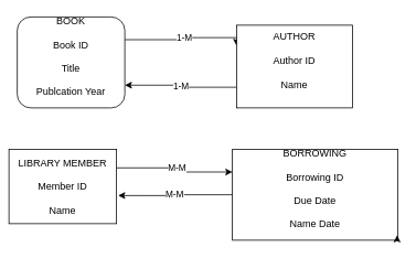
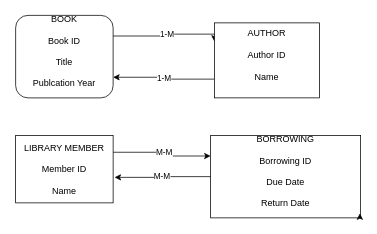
  <mxCell id="0" />
  <mxCell id="1" parent="0" />
  <mxCell id="2" value="1-M" style="edgeStyle=orthogonalEdgeStyle;rounded=0;orthogonalLoop=1;jettySize=auto;html=1;exitX=1;exitY=0.25;exitDx=0;exitDy=0;entryX=0;entryY=0.25;entryDx=0;entryDy=0;" edge="1" parent="1" source="3" target="8"><mxGeometry relative="1" as="geometry"><Array as="points"><mxPoint x="215" y="48" /><mxPoint x="215" y="45" /></Array></mxGeometry></mxCell>
  <mxCell id="3" value="BOOK&lt;div&gt;&lt;br&gt;&lt;/div&gt;&lt;div&gt;Book ID&lt;/div&gt;&lt;div&gt;&lt;br&gt;&lt;/div&gt;&lt;div&gt;Title&lt;/div&gt;&lt;div&gt;&lt;br&gt;&lt;/div&gt;&lt;div&gt;Publcation Year&lt;/div&gt;&lt;div&gt;&lt;br&gt;&lt;/div&gt;" style="whiteSpace=wrap;html=1;rounded=1;" vertex="1" parent="1"><mxGeometry y="20" width="130" height="110" as="geometry" x="20" /></mxCell>
  <mxCell id="4" value="M-M" style="edgeStyle=orthogonalEdgeStyle;rounded=0;orthogonalLoop=1;jettySize=auto;html=1;exitX=1;exitY=0.25;exitDx=0;exitDy=0;entryX=0;entryY=0.25;entryDx=0;entryDy=0;" edge="1" parent="1" source="5" target="6"><mxGeometry relative="1" as="geometry"><Array as="points"><mxPoint x="220" y="203" /><mxPoint x="220" y="208" /></Array></mxGeometry></mxCell>
- <mxCell id="5" value="LIBRARY MEMBER&lt;div&gt;&lt;br&gt;&lt;div&gt;Member ID&lt;/div&gt;&lt;div&gt;&lt;br&gt;&lt;/div&gt;&lt;div&gt;Name&lt;/div&gt;&lt;/div&gt;" style="rounded=0;whiteSpace=wrap;html=1;" vertex="1" parent="1"><mxGeometry x="10" y="180" width="130" height="90" as="geometry" /></mxCell>
- <mxCell id="6" value="BORROWING&lt;div&gt;&lt;br&gt;&lt;/div&gt;&lt;div&gt;Borrowing ID&lt;/div&gt;&lt;div&gt;&lt;br&gt;&lt;/div&gt;&lt;div&gt;Due Date&lt;/div&gt;&lt;div&gt;&lt;br&gt;&lt;/div&gt;&lt;div&gt;Name Date&lt;/div&gt;&lt;div&gt;&lt;br&gt;&lt;/div&gt;" style="rounded=0;whiteSpace=wrap;html=1;" vertex="1" parent="1"><mxGeometry x="280" y="180" width="200" height="110" as="geometry" /></mxCell>
+ <mxCell id="5" value="LIBRARY MEMBER&lt;div&gt;&lt;br&gt;&lt;div&gt;Member ID&lt;/div&gt;&lt;div&gt;&lt;br&gt;&lt;/div&gt;&lt;div&gt;Name&lt;/div&gt;&lt;/div&gt;" style="rounded=0;whiteSpace=wrap;html=1;" vertex="1" parent="1"><mxGeometry y="180" width="130" height="90" as="geometry" x="20" /></mxCell>
+ <mxCell id="6" value="BORROWING&lt;div&gt;&lt;br&gt;&lt;/div&gt;&lt;div&gt;Borrowing ID&lt;/div&gt;&lt;div&gt;&lt;br&gt;&lt;/div&gt;&lt;div&gt;Due Date&lt;/div&gt;&lt;div&gt;&lt;br&gt;&lt;/div&gt;&lt;div&gt;Return Date&lt;/div&gt;&lt;div&gt;&lt;br&gt;&lt;/div&gt;" style="rounded=0;whiteSpace=wrap;html=1;" vertex="1" parent="1"><mxGeometry x="280" y="180" width="200" height="110" as="geometry" /></mxCell>
  <mxCell id="7" value="1-M" style="edgeStyle=orthogonalEdgeStyle;rounded=0;orthogonalLoop=1;jettySize=auto;html=1;exitX=0;exitY=0.75;exitDx=0;exitDy=0;entryX=1;entryY=0.75;entryDx=0;entryDy=0;" edge="1" parent="1" source="8" target="3"><mxGeometry relative="1" as="geometry" /></mxCell>
  <mxCell id="8" value="AUTHOR&lt;div&gt;&lt;br&gt;&lt;/div&gt;&lt;div&gt;Author ID&lt;/div&gt;&lt;div&gt;&lt;br&gt;&lt;/div&gt;&lt;div&gt;Name&lt;/div&gt;&lt;div&gt;&lt;br&gt;&lt;/div&gt;" style="rounded=0;whiteSpace=wrap;html=1;" vertex="1" parent="1"><mxGeometry x="285" y="30" width="140" height="100" as="geometry" /></mxCell>
  <mxCell id="9" style="edgeStyle=orthogonalEdgeStyle;rounded=0;orthogonalLoop=1;jettySize=auto;html=1;exitX=1;exitY=1;exitDx=0;exitDy=0;entryX=0.995;entryY=0.945;entryDx=0;entryDy=0;entryPerimeter=0;" edge="1" parent="1" source="6" target="6"><mxGeometry relative="1" as="geometry" /></mxCell>
  <mxCell id="10" value="M-M" style="edgeStyle=orthogonalEdgeStyle;rounded=0;orthogonalLoop=1;jettySize=auto;html=1;exitX=0;exitY=0.5;exitDx=0;exitDy=0;entryX=1.015;entryY=0.622;entryDx=0;entryDy=0;entryPerimeter=0;" edge="1" parent="1" source="6" target="5"><mxGeometry relative="1" as="geometry" /></mxCell>
